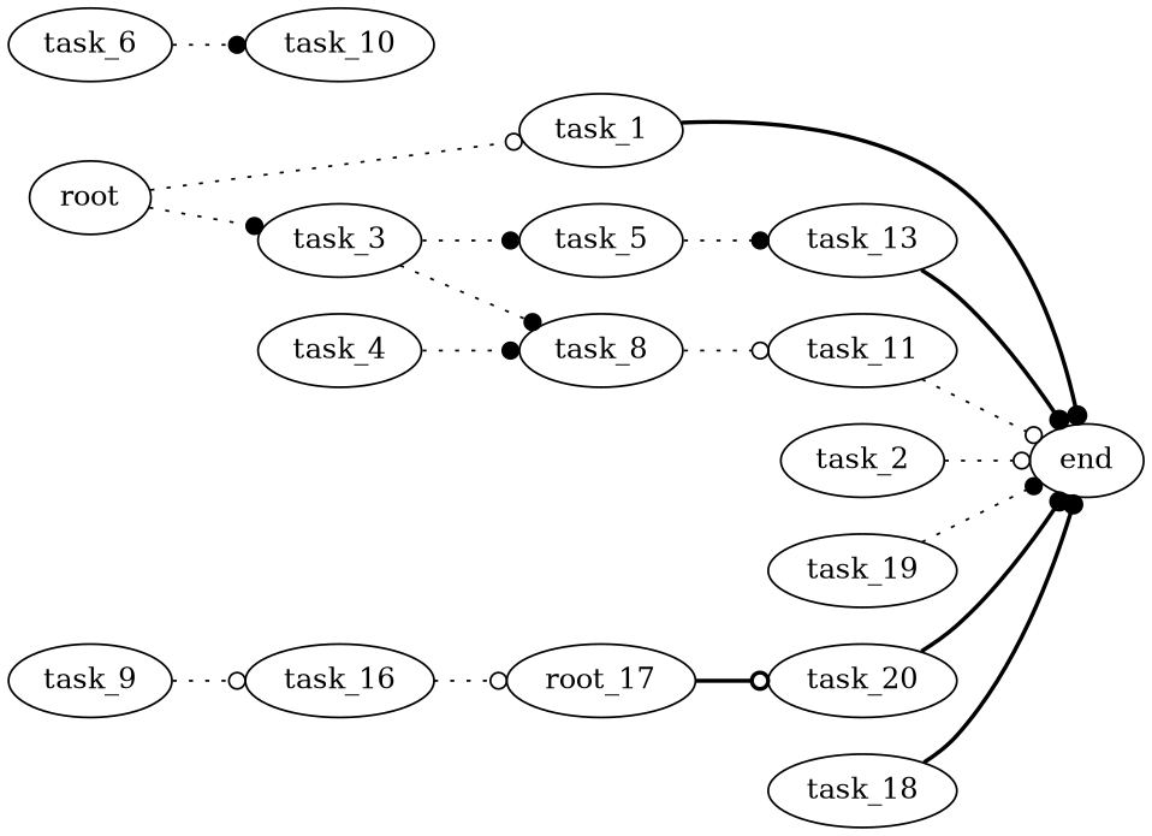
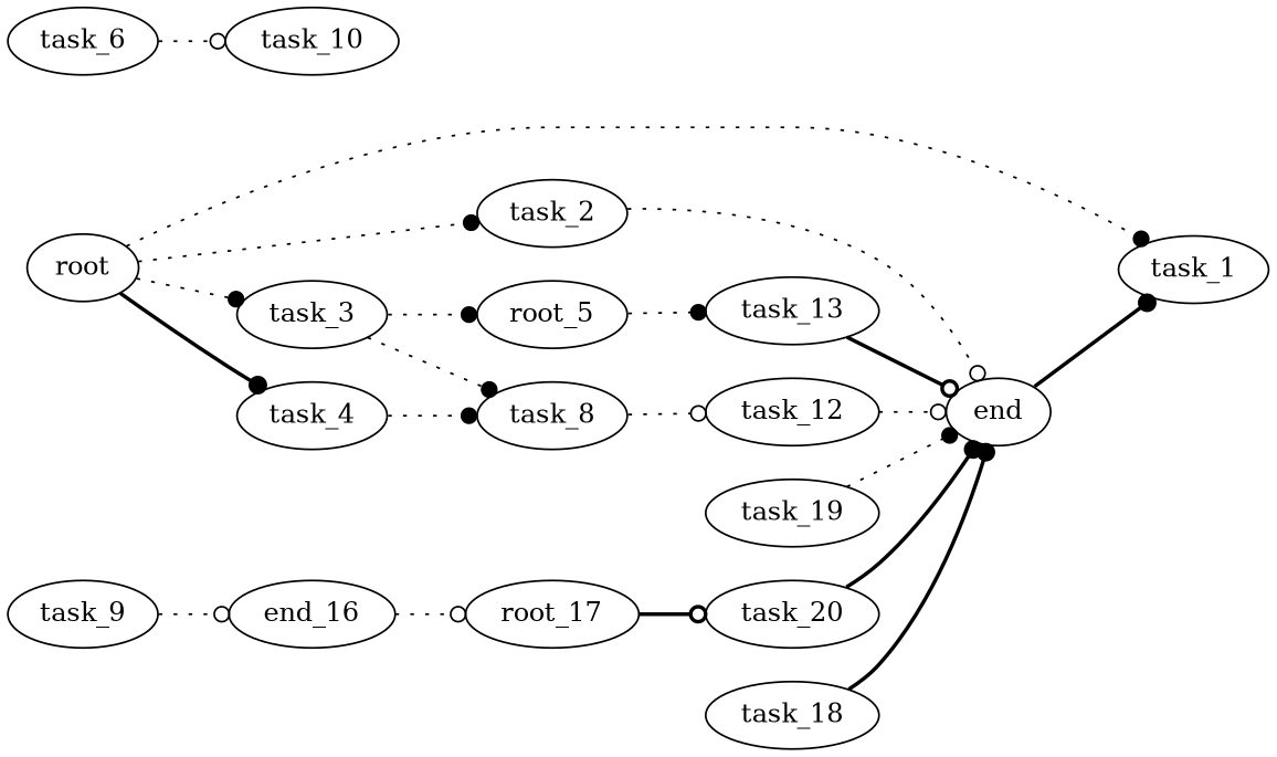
  digraph {
    rankdir=LR
    edge [arrowhead=dot style=dotted]
    root
    task_1
    task_2
    task_3
    task_4
    end
-   task_5
+   task_5 [label=root_5]
    task_8
    task_13
    task_6
    task_10
-   task_12 [label=task_11]
+   task_12
    task_9
-   task_16
+   task_16 [label=end_16]
    n15 [label=root_17]
    task_19
    task_20
    task_18
-   root -> task_1 [arrowhead=odot]
+   root -> task_1
+   root -> task_2
    root -> task_3
-   task_1 -> end [style=bold]
+   root -> task_4 [style=bold]
+   end -> task_1 [style=bold]
    task_2 -> end [arrowhead=odot]
    task_3 -> task_5
    task_3 -> task_8
    task_4 -> task_8
    task_5 -> task_13
    task_8 -> task_12 [arrowhead=odot]
-   task_13 -> end [style=bold]
-   task_6 -> task_10
+   task_13 -> end [arrowhead=odot style=bold]
+   task_6 -> task_10 [arrowhead=odot]
    task_12 -> end [arrowhead=odot]
    task_9 -> task_16 [arrowhead=odot]
    task_16 -> n15 [arrowhead=odot]
    n15 -> task_20 [arrowhead=odot style=bold]
    task_19 -> end
    task_20 -> end [style=bold]
    task_18 -> end [style=bold]
  }
